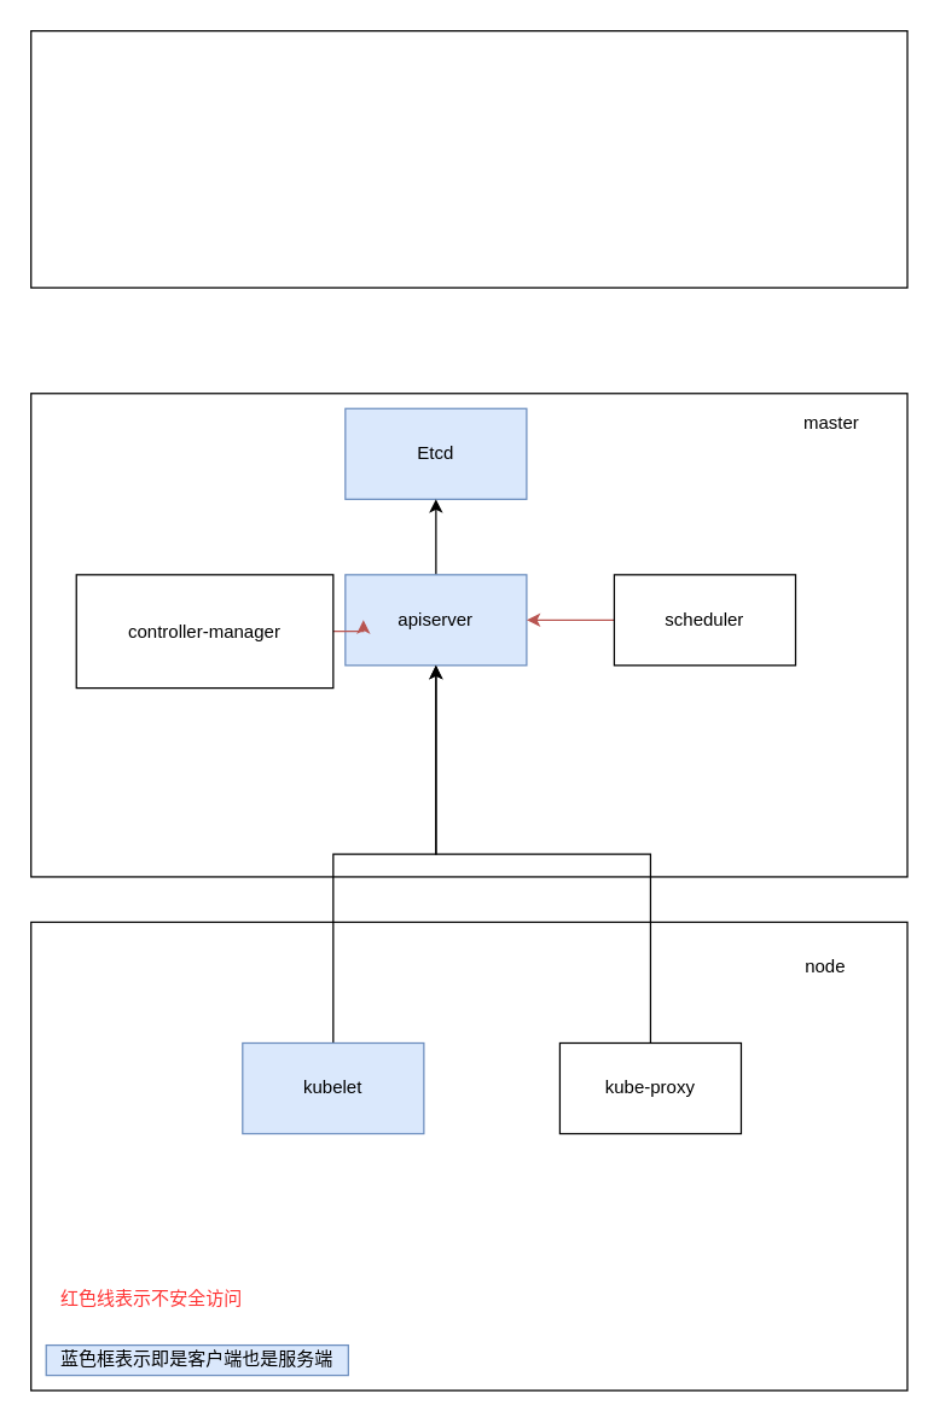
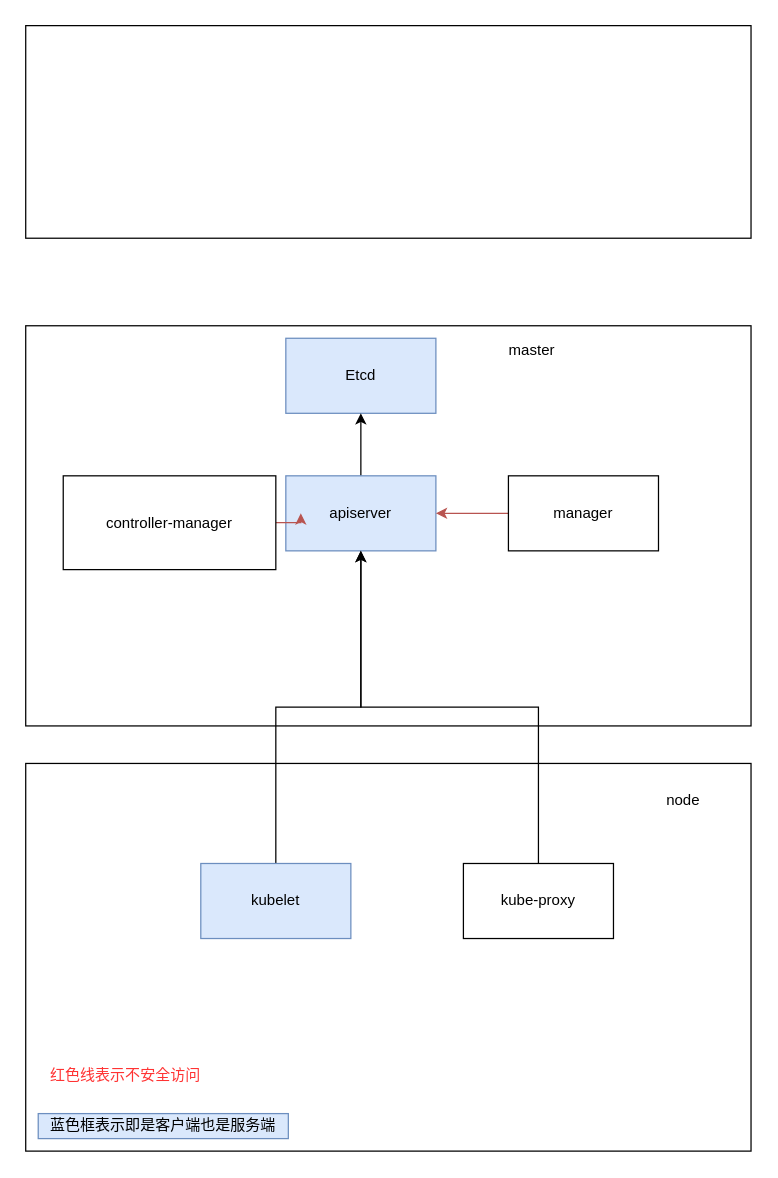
  <mxCell id="0" />
  <mxCell id="1" parent="0" />
  <mxCell id="2" value="" style="rounded=0;whiteSpace=wrap;html=1;" parent="1" vertex="1"><mxGeometry x="20" y="260" width="580" height="320" as="geometry" /></mxCell>
  <mxCell id="3" value="Etcd" style="rounded=0;whiteSpace=wrap;html=1;fillColor=#dae8fc;strokeColor=#6c8ebf;" parent="1" vertex="1"><mxGeometry x="228" y="270" width="120" height="60" as="geometry" /></mxCell>
  <mxCell id="4" value="" style="edgeStyle=orthogonalEdgeStyle;rounded=0;orthogonalLoop=1;jettySize=auto;html=1;" parent="1" source="5" target="3" edge="1"><mxGeometry relative="1" as="geometry" /></mxCell>
  <mxCell id="5" value="apiserver" style="rounded=0;whiteSpace=wrap;html=1;fillColor=#dae8fc;strokeColor=#6c8ebf;" parent="1" vertex="1"><mxGeometry x="228" y="380" width="120" height="60" as="geometry" /></mxCell>
  <mxCell id="6" value="" style="edgeStyle=orthogonalEdgeStyle;rounded=0;orthogonalLoop=1;jettySize=auto;html=1;fillColor=#f8cecc;strokeColor=#b85450;" parent="1" source="7" target="5" edge="1"><mxGeometry relative="1" as="geometry" /></mxCell>
  <mxCell id="7" value="controller-manager" style="rounded=0;whiteSpace=wrap;html=1;" parent="1" vertex="1"><mxGeometry x="50" y="380" width="170" height="75" as="geometry" /></mxCell>
  <mxCell id="8" value="" style="edgeStyle=orthogonalEdgeStyle;rounded=0;orthogonalLoop=1;jettySize=auto;html=1;fillColor=#f8cecc;strokeColor=#b85450;" parent="1" source="9" target="5" edge="1"><mxGeometry relative="1" as="geometry" /></mxCell>
- <mxCell id="9" value="scheduler" style="rounded=0;whiteSpace=wrap;html=1;" parent="1" vertex="1"><mxGeometry x="406" y="380" width="120" height="60" as="geometry" /></mxCell>
+ <mxCell id="9" value="manager" style="rounded=0;whiteSpace=wrap;html=1;" parent="1" vertex="1"><mxGeometry x="406" y="380" width="120" height="60" as="geometry" /></mxCell>
  <mxCell id="10" value="" style="rounded=0;whiteSpace=wrap;html=1;" parent="1" vertex="1"><mxGeometry x="20" y="610" width="580" height="310" as="geometry" /></mxCell>
  <mxCell id="11" style="edgeStyle=orthogonalEdgeStyle;rounded=0;orthogonalLoop=1;jettySize=auto;html=1;" parent="1" source="12" target="5" edge="1"><mxGeometry relative="1" as="geometry" /></mxCell>
  <mxCell id="12" value="kubelet" style="rounded=0;whiteSpace=wrap;html=1;fillColor=#dae8fc;strokeColor=#6c8ebf;" parent="1" vertex="1"><mxGeometry x="160" y="690" width="120" height="60" as="geometry" /></mxCell>
  <mxCell id="13" style="edgeStyle=orthogonalEdgeStyle;rounded=0;orthogonalLoop=1;jettySize=auto;html=1;exitX=0.5;exitY=0;exitDx=0;exitDy=0;entryX=0.5;entryY=1;entryDx=0;entryDy=0;" parent="1" source="14" target="5" edge="1"><mxGeometry relative="1" as="geometry" /></mxCell>
  <mxCell id="14" value="kube-proxy" style="rounded=0;whiteSpace=wrap;html=1;" parent="1" vertex="1"><mxGeometry x="370" y="690" width="120" height="60" as="geometry" /></mxCell>
- <mxCell id="15" value="master" style="text;html=1;strokeColor=none;fillColor=none;align=center;verticalAlign=middle;whiteSpace=wrap;rounded=0;" parent="1" vertex="1"><mxGeometry x="530" y="270" width="40" height="20" as="geometry" /></mxCell>
+ <mxCell id="15" value="master" style="text;html=1;strokeColor=none;fillColor=none;align=center;verticalAlign=middle;whiteSpace=wrap;rounded=0;" parent="1" vertex="1"><mxGeometry x="405" y="270" width="40" height="20" as="geometry" /></mxCell>
  <mxCell id="16" value="node" style="text;html=1;strokeColor=none;fillColor=none;align=center;verticalAlign=middle;whiteSpace=wrap;rounded=0;" parent="1" vertex="1"><mxGeometry x="526" y="630" width="40" height="20" as="geometry" /></mxCell>
  <mxCell id="17" value="" style="rounded=0;whiteSpace=wrap;html=1;" vertex="1" parent="1"><mxGeometry x="20" y="20" width="580" height="170" as="geometry" /></mxCell>
  <mxCell id="18" value="红色线表示不安全访问" style="text;html=1;strokeColor=none;fillColor=none;align=center;verticalAlign=middle;whiteSpace=wrap;rounded=0;fontColor=#FF3333;" vertex="1" parent="1"><mxGeometry x="30" y="850" width="140" height="20" as="geometry" /></mxCell>
  <mxCell id="19" value="蓝色框表示即是客户端也是服务端" style="text;html=1;strokeColor=#6c8ebf;fillColor=#dae8fc;align=center;verticalAlign=middle;whiteSpace=wrap;rounded=0;" vertex="1" parent="1"><mxGeometry x="30" y="890" width="200" height="20" as="geometry" /></mxCell>
